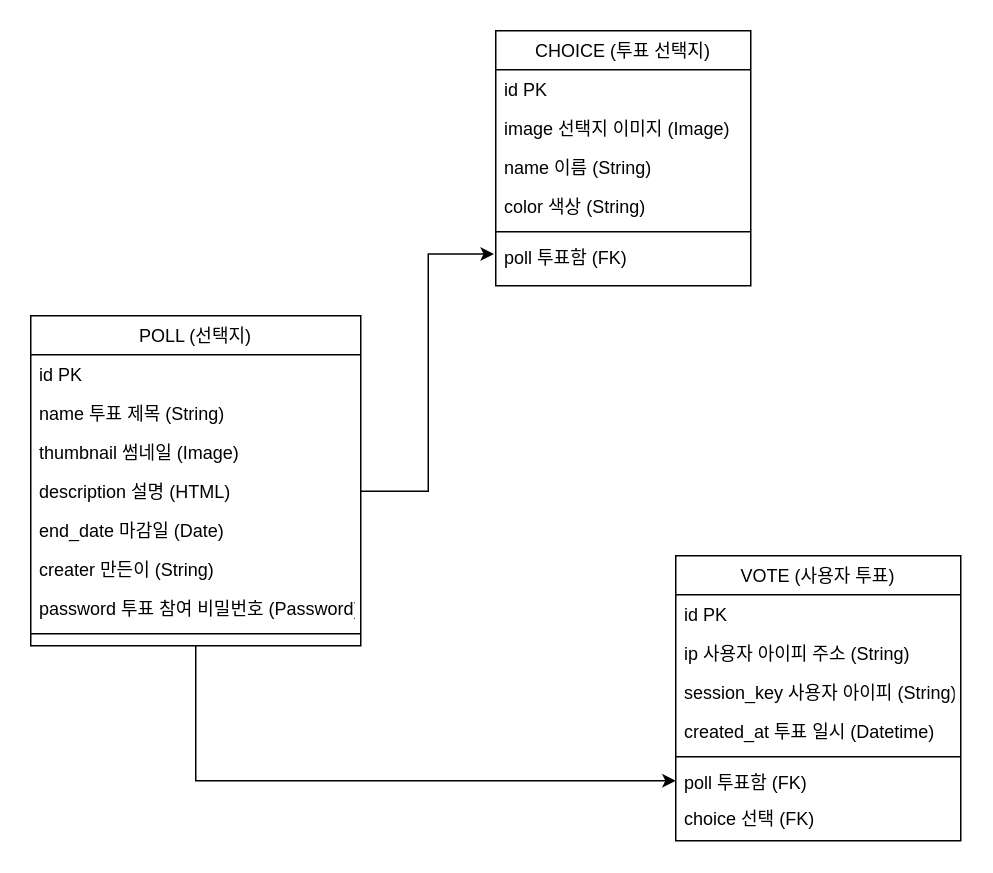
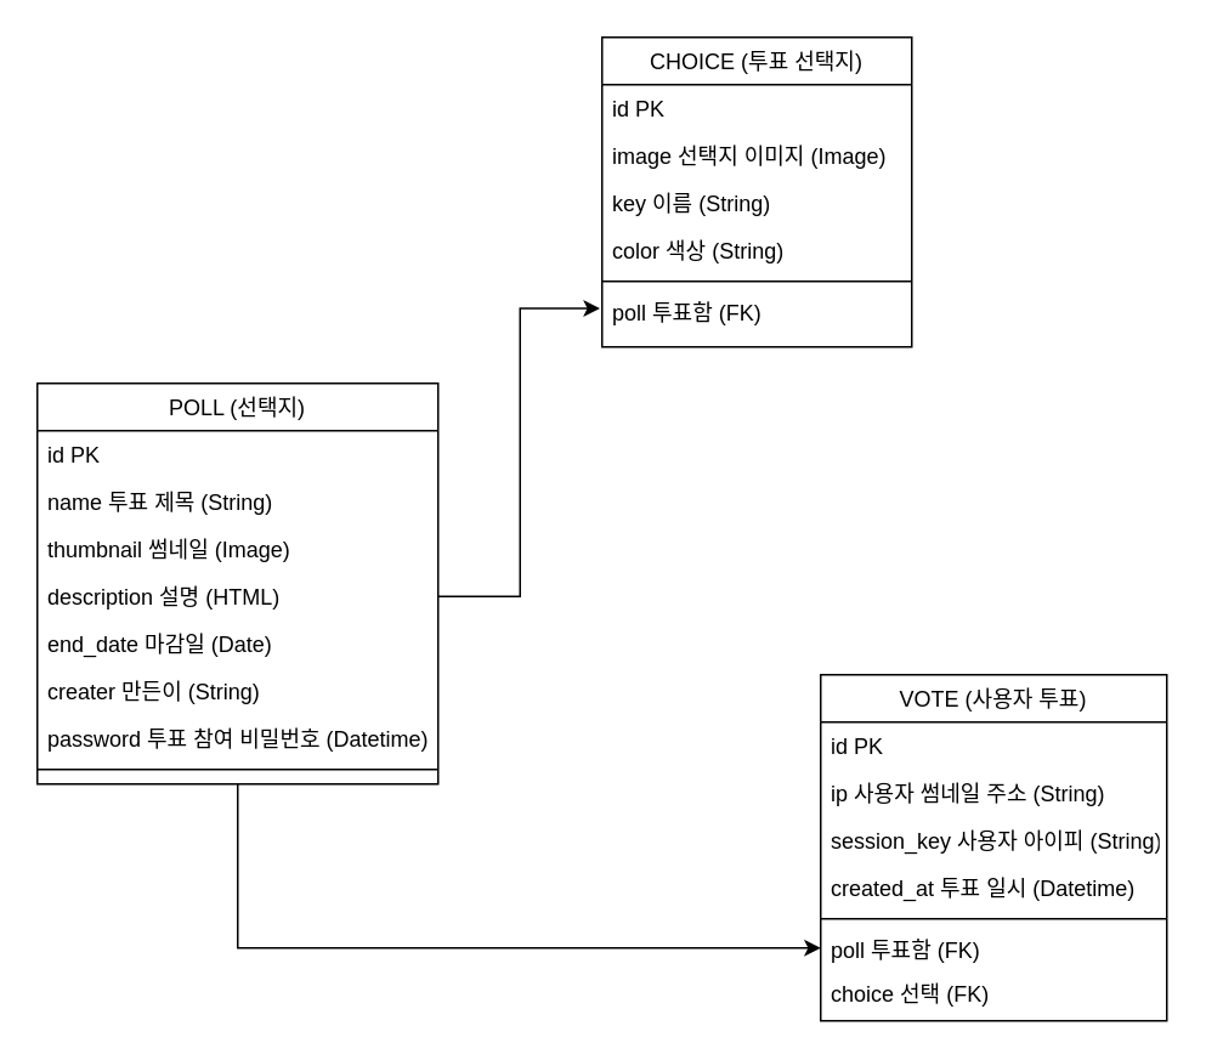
  <mxCell id="0" />
  <mxCell id="1" parent="0" />
  <mxCell id="2" style="edgeStyle=orthogonalEdgeStyle;rounded=0;orthogonalLoop=1;jettySize=auto;html=1;entryX=0;entryY=0.5;entryDx=0;entryDy=0;" edge="1" parent="1" source="3" target="25"><mxGeometry relative="1" as="geometry" /></mxCell>
  <mxCell id="3" value="POLL (선택지)" style="swimlane;fontStyle=0;align=center;verticalAlign=top;childLayout=stackLayout;horizontal=1;startSize=26;horizontalStack=0;resizeParent=1;resizeLast=0;collapsible=1;marginBottom=0;rounded=0;shadow=0;strokeWidth=1;" parent="1" vertex="1"><mxGeometry x="20" y="210" width="220" height="220" as="geometry"><mxRectangle x="780" y="176.5" width="160" height="26" as="alternateBounds" /></mxGeometry></mxCell>
  <mxCell id="4" value="id PK" style="text;align=left;verticalAlign=top;spacingLeft=4;spacingRight=4;overflow=hidden;rotatable=0;points=[[0,0.5],[1,0.5]];portConstraint=eastwest;" parent="3" vertex="1"><mxGeometry y="26" width="220" height="26" as="geometry" /></mxCell>
  <mxCell id="5" value="name 투표 제목 (String)" style="text;align=left;verticalAlign=top;spacingLeft=4;spacingRight=4;overflow=hidden;rotatable=0;points=[[0,0.5],[1,0.5]];portConstraint=eastwest;rounded=0;shadow=0;html=0;" parent="3" vertex="1"><mxGeometry y="52" width="220" height="26" as="geometry" /></mxCell>
  <mxCell id="6" value="thumbnail 썸네일 (Image)" style="text;align=left;verticalAlign=top;spacingLeft=4;spacingRight=4;overflow=hidden;rotatable=0;points=[[0,0.5],[1,0.5]];portConstraint=eastwest;rounded=0;shadow=0;html=0;" parent="3" vertex="1"><mxGeometry y="78" width="220" height="26" as="geometry" /></mxCell>
  <mxCell id="7" value="description 설명 (HTML)" style="text;align=left;verticalAlign=top;spacingLeft=4;spacingRight=4;overflow=hidden;rotatable=0;points=[[0,0.5],[1,0.5]];portConstraint=eastwest;rounded=0;shadow=0;html=0;" parent="3" vertex="1"><mxGeometry y="104" width="220" height="26" as="geometry" /></mxCell>
  <mxCell id="8" value="end_date 마감일 (Date)" style="text;align=left;verticalAlign=top;spacingLeft=4;spacingRight=4;overflow=hidden;rotatable=0;points=[[0,0.5],[1,0.5]];portConstraint=eastwest;rounded=0;shadow=0;html=0;" parent="3" vertex="1"><mxGeometry y="130" width="220" height="26" as="geometry" /></mxCell>
  <mxCell id="9" value="creater 만든이 (String)" style="text;align=left;verticalAlign=top;spacingLeft=4;spacingRight=4;overflow=hidden;rotatable=0;points=[[0,0.5],[1,0.5]];portConstraint=eastwest;" parent="3" vertex="1"><mxGeometry y="156" width="220" height="26" as="geometry" /></mxCell>
- <mxCell id="10" value="password 투표 참여 비밀번호 (Password)" style="text;align=left;verticalAlign=top;spacingLeft=4;spacingRight=4;overflow=hidden;rotatable=0;points=[[0,0.5],[1,0.5]];portConstraint=eastwest;" parent="3" vertex="1"><mxGeometry y="182" width="220" height="26" as="geometry" /></mxCell>
+ <mxCell id="10" value="password 투표 참여 비밀번호 (Datetime)" style="text;align=left;verticalAlign=top;spacingLeft=4;spacingRight=4;overflow=hidden;rotatable=0;points=[[0,0.5],[1,0.5]];portConstraint=eastwest;" parent="3" vertex="1"><mxGeometry y="182" width="220" height="26" as="geometry" /></mxCell>
  <mxCell id="11" value="" style="line;html=1;strokeWidth=1;align=left;verticalAlign=middle;spacingTop=-1;spacingLeft=3;spacingRight=3;rotatable=0;labelPosition=right;points=[];portConstraint=eastwest;" parent="3" vertex="1"><mxGeometry y="208" width="220" height="8" as="geometry" /></mxCell>
  <mxCell id="12" value="CHOICE (투표 선택지)" style="swimlane;fontStyle=0;align=center;verticalAlign=top;childLayout=stackLayout;horizontal=1;startSize=26;horizontalStack=0;resizeParent=1;resizeLast=0;collapsible=1;marginBottom=0;rounded=0;shadow=0;strokeWidth=1;" parent="1" vertex="1"><mxGeometry x="330" y="20" width="170" height="170" as="geometry"><mxRectangle x="550" y="140" width="160" height="26" as="alternateBounds" /></mxGeometry></mxCell>
  <mxCell id="13" value="id PK" style="text;align=left;verticalAlign=top;spacingLeft=4;spacingRight=4;overflow=hidden;rotatable=0;points=[[0,0.5],[1,0.5]];portConstraint=eastwest;" parent="12" vertex="1"><mxGeometry y="26" width="170" height="26" as="geometry" /></mxCell>
  <mxCell id="14" value="image 선택지 이미지 (Image)" style="text;align=left;verticalAlign=top;spacingLeft=4;spacingRight=4;overflow=hidden;rotatable=0;points=[[0,0.5],[1,0.5]];portConstraint=eastwest;rounded=0;shadow=0;html=0;" parent="12" vertex="1"><mxGeometry y="52" width="170" height="26" as="geometry" /></mxCell>
- <mxCell id="15" value="name 이름 (String)" style="text;align=left;verticalAlign=top;spacingLeft=4;spacingRight=4;overflow=hidden;rotatable=0;points=[[0,0.5],[1,0.5]];portConstraint=eastwest;rounded=0;shadow=0;html=0;" parent="12" vertex="1"><mxGeometry y="78" width="170" height="26" as="geometry" /></mxCell>
+ <mxCell id="15" value="key 이름 (String)" style="text;align=left;verticalAlign=top;spacingLeft=4;spacingRight=4;overflow=hidden;rotatable=0;points=[[0,0.5],[1,0.5]];portConstraint=eastwest;rounded=0;shadow=0;html=0;" parent="12" vertex="1"><mxGeometry y="78" width="170" height="26" as="geometry" /></mxCell>
  <mxCell id="16" value="color 색상 (String)" style="text;align=left;verticalAlign=top;spacingLeft=4;spacingRight=4;overflow=hidden;rotatable=0;points=[[0,0.5],[1,0.5]];portConstraint=eastwest;rounded=0;shadow=0;html=0;" parent="12" vertex="1"><mxGeometry y="104" width="170" height="26" as="geometry" /></mxCell>
  <mxCell id="17" value="" style="line;html=1;strokeWidth=1;align=left;verticalAlign=middle;spacingTop=-1;spacingLeft=3;spacingRight=3;rotatable=0;labelPosition=right;points=[];portConstraint=eastwest;" parent="12" vertex="1"><mxGeometry y="130" width="170" height="8" as="geometry" /></mxCell>
  <mxCell id="18" value="poll 투표함 (FK)" style="text;align=left;verticalAlign=top;spacingLeft=4;spacingRight=4;overflow=hidden;rotatable=0;points=[[0,0.5],[1,0.5]];portConstraint=eastwest;rounded=0;shadow=0;html=0;" parent="12" vertex="1"><mxGeometry y="138" width="170" height="26" as="geometry" /></mxCell>
  <mxCell id="19" value="VOTE (사용자 투표)" style="swimlane;fontStyle=0;align=center;verticalAlign=top;childLayout=stackLayout;horizontal=1;startSize=26;horizontalStack=0;resizeParent=1;resizeLast=0;collapsible=1;marginBottom=0;rounded=0;shadow=0;strokeWidth=1;" parent="1" vertex="1"><mxGeometry x="450" y="370" width="190" height="190" as="geometry"><mxRectangle x="550" y="140" width="160" height="26" as="alternateBounds" /></mxGeometry></mxCell>
  <mxCell id="20" value="id PK" style="text;align=left;verticalAlign=top;spacingLeft=4;spacingRight=4;overflow=hidden;rotatable=0;points=[[0,0.5],[1,0.5]];portConstraint=eastwest;" parent="19" vertex="1"><mxGeometry y="26" width="190" height="26" as="geometry" /></mxCell>
- <mxCell id="21" value="ip 사용자 아이피 주소 (String)" style="text;align=left;verticalAlign=top;spacingLeft=4;spacingRight=4;overflow=hidden;rotatable=0;points=[[0,0.5],[1,0.5]];portConstraint=eastwest;rounded=0;shadow=0;html=0;" parent="19" vertex="1"><mxGeometry y="52" width="190" height="26" as="geometry" /></mxCell>
+ <mxCell id="21" value="ip 사용자 썸네일 주소 (String)" style="text;align=left;verticalAlign=top;spacingLeft=4;spacingRight=4;overflow=hidden;rotatable=0;points=[[0,0.5],[1,0.5]];portConstraint=eastwest;rounded=0;shadow=0;html=0;" parent="19" vertex="1"><mxGeometry y="52" width="190" height="26" as="geometry" /></mxCell>
  <mxCell id="22" value="session_key 사용자 아이피 (String)" style="text;align=left;verticalAlign=top;spacingLeft=4;spacingRight=4;overflow=hidden;rotatable=0;points=[[0,0.5],[1,0.5]];portConstraint=eastwest;rounded=0;shadow=0;html=0;" parent="19" vertex="1"><mxGeometry y="78" width="190" height="26" as="geometry" /></mxCell>
  <mxCell id="23" value="created_at 투표 일시 (Datetime)" style="text;align=left;verticalAlign=top;spacingLeft=4;spacingRight=4;overflow=hidden;rotatable=0;points=[[0,0.5],[1,0.5]];portConstraint=eastwest;rounded=0;shadow=0;html=0;" parent="19" vertex="1"><mxGeometry y="104" width="190" height="26" as="geometry" /></mxCell>
  <mxCell id="24" value="" style="line;html=1;strokeWidth=1;align=left;verticalAlign=middle;spacingTop=-1;spacingLeft=3;spacingRight=3;rotatable=0;labelPosition=right;points=[];portConstraint=eastwest;" parent="19" vertex="1"><mxGeometry y="130" width="190" height="8" as="geometry" /></mxCell>
  <mxCell id="25" value="poll 투표함 (FK)" style="text;align=left;verticalAlign=top;spacingLeft=4;spacingRight=4;overflow=hidden;rotatable=0;points=[[0,0.5],[1,0.5]];portConstraint=eastwest;rounded=0;shadow=0;html=0;" parent="19" vertex="1"><mxGeometry y="138" width="190" height="24" as="geometry" /></mxCell>
  <mxCell id="26" value="choice 선택 (FK)" style="text;align=left;verticalAlign=top;spacingLeft=4;spacingRight=4;overflow=hidden;rotatable=0;points=[[0,0.5],[1,0.5]];portConstraint=eastwest;rounded=0;shadow=0;html=0;" parent="19" vertex="1"><mxGeometry y="162" width="190" height="24" as="geometry" /></mxCell>
  <mxCell id="27" style="edgeStyle=orthogonalEdgeStyle;rounded=0;orthogonalLoop=1;jettySize=auto;html=1;entryX=-0.007;entryY=0.416;entryDx=0;entryDy=0;entryPerimeter=0;" edge="1" parent="1" source="7" target="18"><mxGeometry relative="1" as="geometry" /></mxCell>
